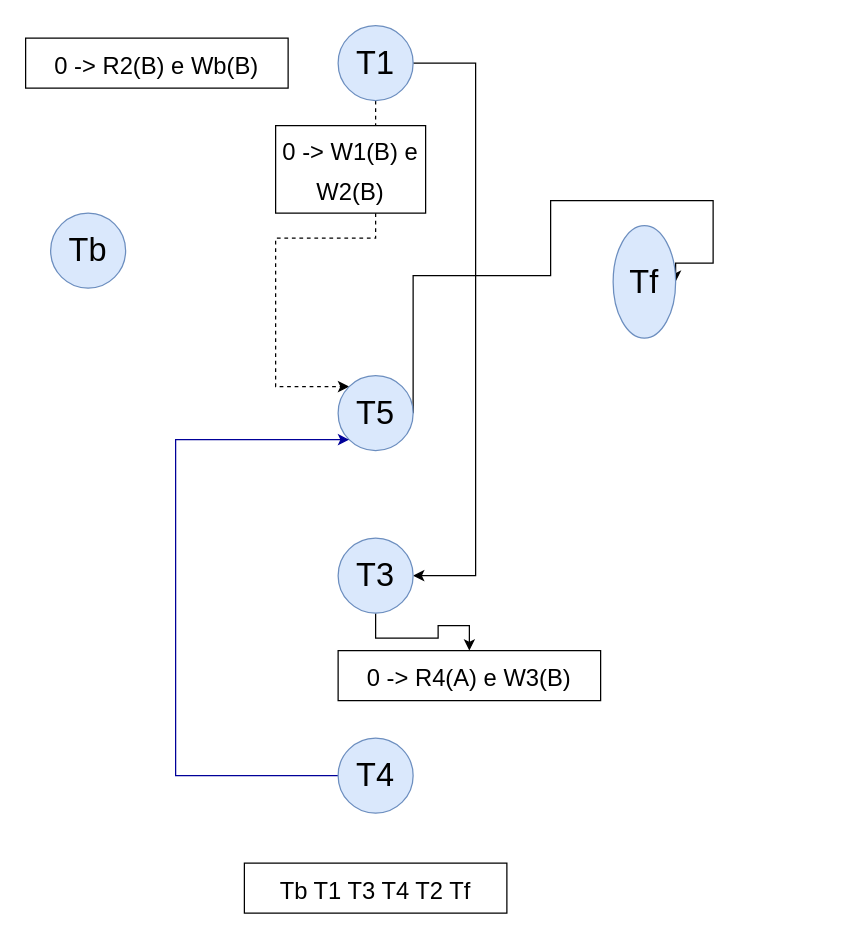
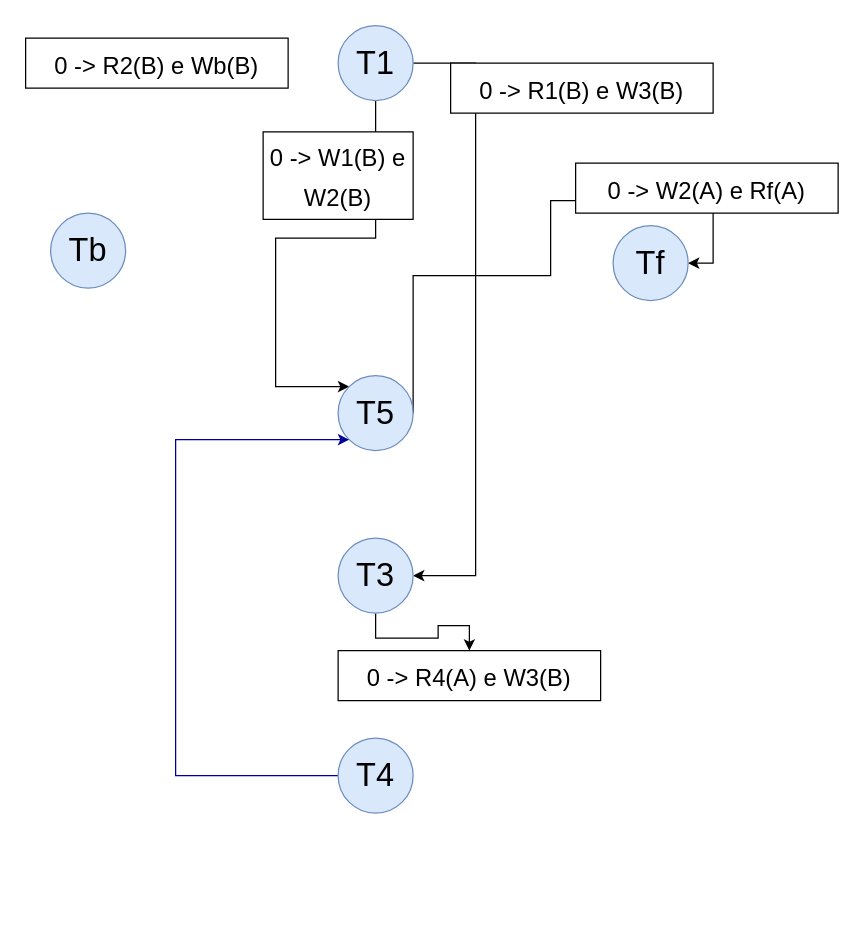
  <mxCell id="0" />
  <mxCell id="1" parent="0" />
  <mxCell id="2" style="edgeStyle=orthogonalEdgeStyle;rounded=0;orthogonalLoop=1;jettySize=auto;html=1;entryX=1;entryY=0.5;entryDx=0;entryDy=0;fontSize=19;" edge="1" parent="1" source="4" target="8"><mxGeometry relative="1" as="geometry"><Array as="points"><mxPoint x="380" y="50" /><mxPoint x="380" y="460" /></Array></mxGeometry></mxCell>
- <mxCell id="3" style="edgeStyle=orthogonalEdgeStyle;rounded=0;orthogonalLoop=1;jettySize=auto;html=1;exitX=0.5;exitY=1;exitDx=0;exitDy=0;entryX=0;entryY=0;entryDx=0;entryDy=0;fontSize=19;fontColor=#000000;strokeColor=#000000;dashed=1;" edge="1" parent="1" source="4" target="6"><mxGeometry relative="1" as="geometry"><Array as="points"><mxPoint x="300" y="190" /><mxPoint x="220" y="190" /><mxPoint x="220" y="309" /></Array></mxGeometry></mxCell>
+ <mxCell id="3" style="edgeStyle=orthogonalEdgeStyle;rounded=0;orthogonalLoop=1;jettySize=auto;html=1;exitX=0.5;exitY=1;exitDx=0;exitDy=0;entryX=0;entryY=0;entryDx=0;entryDy=0;fontSize=19;fontColor=#000000;strokeColor=#000000;" edge="1" parent="1" source="4" target="6"><mxGeometry relative="1" as="geometry"><Array as="points"><mxPoint x="300" y="190" /><mxPoint x="220" y="190" /><mxPoint x="220" y="309" /></Array></mxGeometry></mxCell>
  <mxCell id="4" value="&lt;font style=&quot;font-size: 26px&quot;&gt;T1&lt;/font&gt;" style="ellipse;whiteSpace=wrap;html=1;aspect=fixed;fillColor=#dae8fc;strokeColor=#6c8ebf;" vertex="1" parent="1"><mxGeometry x="270" y="20" width="60" height="60" as="geometry" /></mxCell>
  <mxCell id="5" style="edgeStyle=orthogonalEdgeStyle;rounded=0;orthogonalLoop=1;jettySize=auto;html=1;entryX=1;entryY=0.5;entryDx=0;entryDy=0;fontSize=19;exitX=1;exitY=0.5;exitDx=0;exitDy=0;" edge="1" parent="1" source="6" target="12"><mxGeometry relative="1" as="geometry"><Array as="points"><mxPoint x="440" y="220" /><mxPoint x="440" y="160" /><mxPoint x="570" y="160" /><mxPoint x="570" y="210" /></Array></mxGeometry></mxCell>
  <mxCell id="6" value="&lt;font style=&quot;font-size: 26px&quot;&gt;T5&lt;/font&gt;" style="ellipse;whiteSpace=wrap;html=1;aspect=fixed;fillColor=#dae8fc;strokeColor=#6c8ebf;" vertex="1" parent="1"><mxGeometry x="270" y="300" width="60" height="60" as="geometry" /></mxCell>
  <mxCell id="7" style="edgeStyle=orthogonalEdgeStyle;rounded=0;orthogonalLoop=1;jettySize=auto;html=1;fontSize=26;" edge="1" parent="1" source="8" target="14"><mxGeometry relative="1" as="geometry" /></mxCell>
  <mxCell id="8" value="&lt;font style=&quot;font-size: 26px&quot;&gt;T3&lt;/font&gt;" style="ellipse;whiteSpace=wrap;html=1;aspect=fixed;fillColor=#dae8fc;strokeColor=#6c8ebf;" vertex="1" parent="1"><mxGeometry x="270" y="430" width="60" height="60" as="geometry" /></mxCell>
  <mxCell id="9" style="edgeStyle=orthogonalEdgeStyle;rounded=0;orthogonalLoop=1;jettySize=auto;html=1;entryX=0;entryY=1;entryDx=0;entryDy=0;fontSize=19;strokeColor=#000099;startArrow=none;exitX=0;exitY=0.5;exitDx=0;exitDy=0;" edge="1" parent="1" source="10" target="6"><mxGeometry relative="1" as="geometry"><Array as="points"><mxPoint x="140" y="620" /><mxPoint x="140" y="351" /></Array></mxGeometry></mxCell>
  <mxCell id="10" value="&lt;font style=&quot;font-size: 26px&quot;&gt;T4&lt;/font&gt;" style="ellipse;whiteSpace=wrap;html=1;aspect=fixed;fillColor=#dae8fc;strokeColor=#6c8ebf;" vertex="1" parent="1"><mxGeometry x="270" y="590" width="60" height="60" as="geometry" /></mxCell>
  <mxCell id="11" value="&lt;font style=&quot;font-size: 26px&quot;&gt;Tb&lt;/font&gt;" style="ellipse;whiteSpace=wrap;html=1;aspect=fixed;fillColor=#dae8fc;strokeColor=#6c8ebf;" vertex="1" parent="1"><mxGeometry x="40" y="170" width="60" height="60" as="geometry" /></mxCell>
- <mxCell id="12" value="&lt;font style=&quot;font-size: 26px&quot;&gt;Tf&lt;/font&gt;" style="ellipse;whiteSpace=wrap;html=1;aspect=fixed;fillColor=#dae8fc;strokeColor=#6c8ebf;" vertex="1" parent="1"><mxGeometry x="490" y="180" width="50" height="90" as="geometry" /></mxCell>
+ <mxCell id="12" value="&lt;font style=&quot;font-size: 26px&quot;&gt;Tf&lt;/font&gt;" style="ellipse;whiteSpace=wrap;html=1;aspect=fixed;fillColor=#dae8fc;strokeColor=#6c8ebf;" vertex="1" parent="1"><mxGeometry x="490" y="180" width="60" height="60" as="geometry" /></mxCell>
  <mxCell id="13" value="&lt;font style=&quot;font-size: 19px&quot;&gt;0 -&amp;gt; R2(B) e Wb(B)&lt;/font&gt;" style="rounded=0;whiteSpace=wrap;html=1;fontSize=26;" vertex="1" parent="1"><mxGeometry x="20" y="30" width="210" height="40" as="geometry" /></mxCell>
  <mxCell id="14" value="&lt;font style=&quot;font-size: 19px&quot;&gt;0 -&amp;gt; R4(A) e W3(B)&lt;/font&gt;" style="rounded=0;whiteSpace=wrap;html=1;fontSize=26;" vertex="1" parent="1"><mxGeometry x="270" y="520" width="210" height="40" as="geometry" /></mxCell>
- <mxCell id="17" value="&lt;font style=&quot;font-size: 19px&quot;&gt;0 -&amp;gt; W1(B) e W2(B)&lt;/font&gt;" style="rounded=0;whiteSpace=wrap;html=1;fontSize=26;" vertex="1" parent="1"><mxGeometry x="220" y="100" width="120" height="70" as="geometry" /></mxCell>
- <mxCell id="18" value="&lt;font style=&quot;font-size: 19px&quot;&gt;Tb T1 T3 T4 T2 Tf&lt;/font&gt;" style="rounded=0;whiteSpace=wrap;html=1;fontSize=26;" vertex="1" parent="1"><mxGeometry x="195" y="690" width="210" height="40" as="geometry" /></mxCell>
+ <mxCell id="15" value="&lt;font style=&quot;font-size: 19px&quot;&gt;0 -&amp;gt; R1(B) e W3(B)&lt;/font&gt;" style="rounded=0;whiteSpace=wrap;html=1;fontSize=26;" vertex="1" parent="1"><mxGeometry x="360" y="50" width="210" height="40" as="geometry" /></mxCell>
+ <mxCell id="16" value="&lt;font style=&quot;font-size: 19px&quot;&gt;0 -&amp;gt; W2(A) e Rf(A)&lt;/font&gt;" style="rounded=0;whiteSpace=wrap;html=1;fontSize=26;" vertex="1" parent="1"><mxGeometry x="460" y="130" width="210" height="40" as="geometry" /></mxCell>
+ <mxCell id="17" value="&lt;font style=&quot;font-size: 19px&quot;&gt;0 -&amp;gt; W1(B) e W2(B)&lt;/font&gt;" style="rounded=0;whiteSpace=wrap;html=1;fontSize=26;" vertex="1" parent="1"><mxGeometry x="210" y="105" width="120" height="70" as="geometry" /></mxCell>
